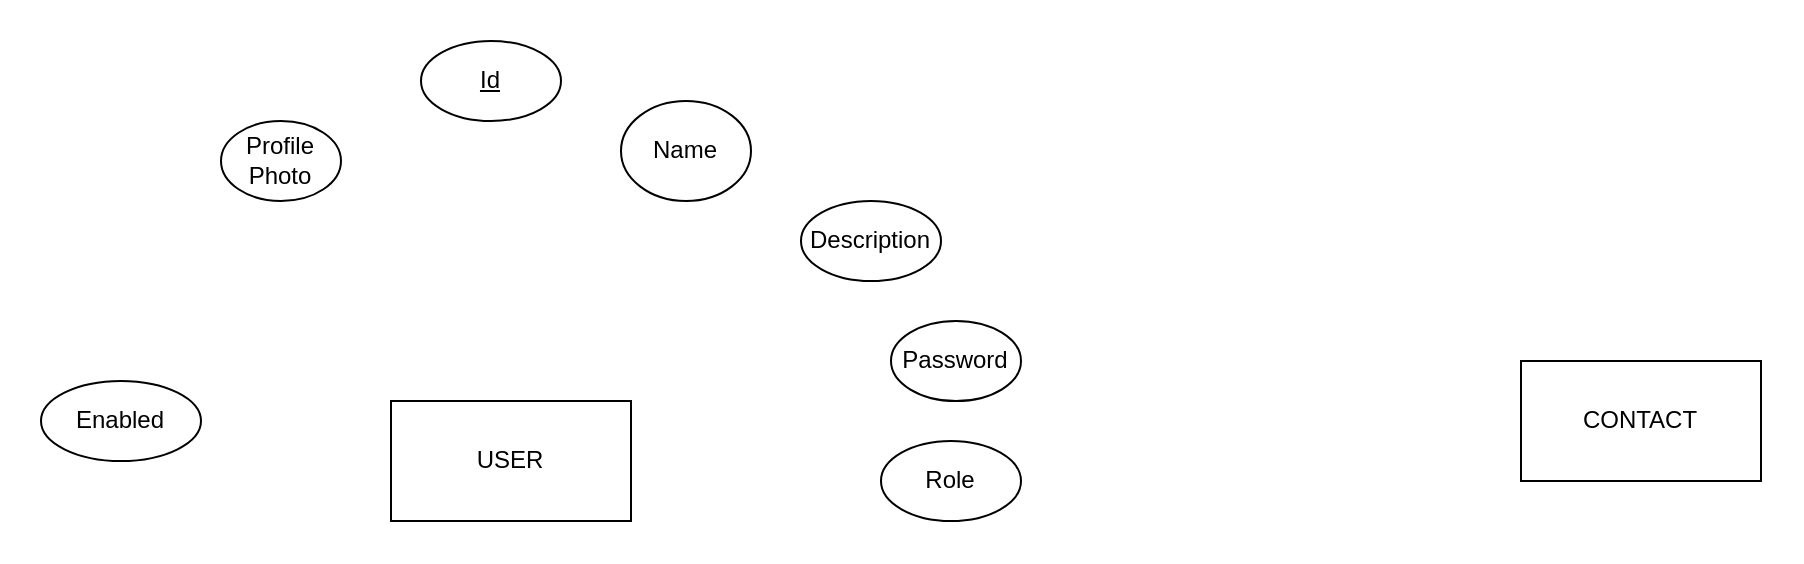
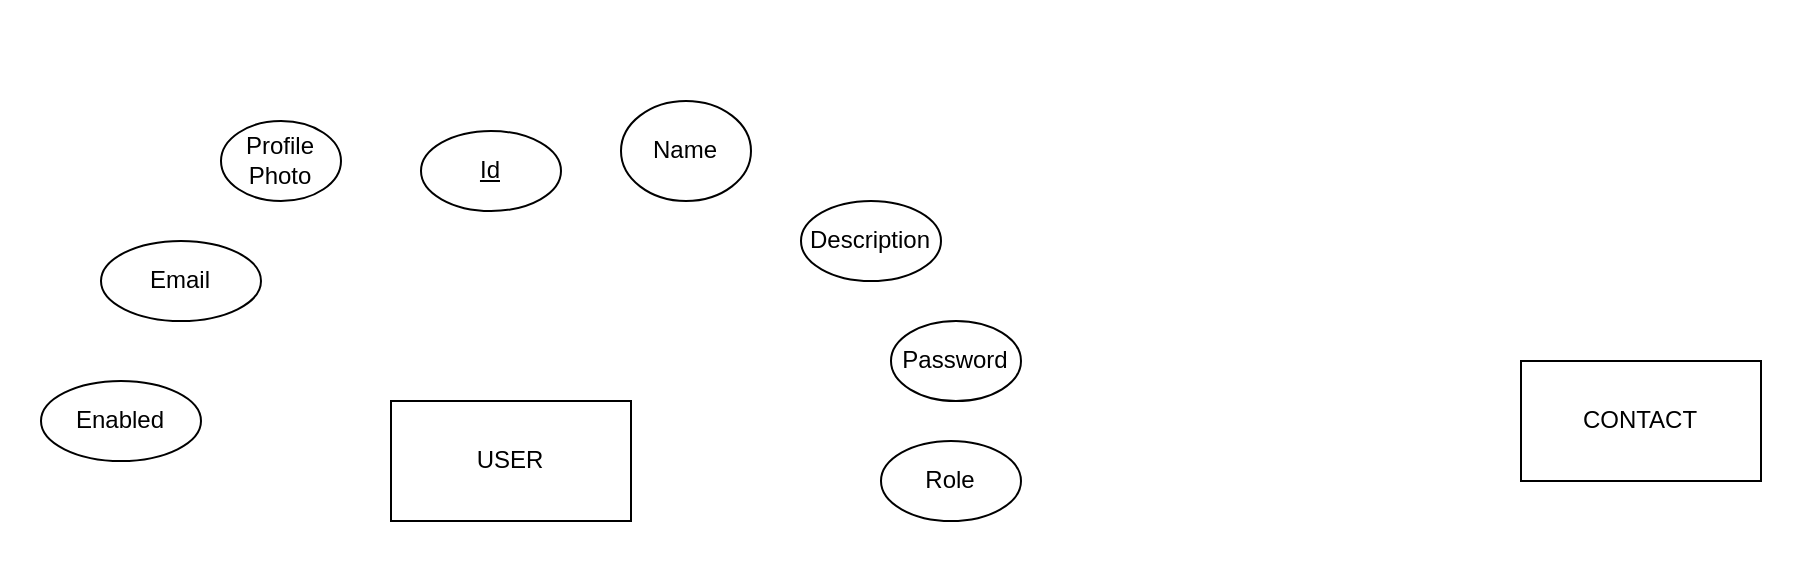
  <mxCell id="0" />
  <mxCell id="1" parent="0" />
  <mxCell id="2" value="USER" style="rounded=0;whiteSpace=wrap;html=1;" vertex="1" parent="1"><mxGeometry x="195" y="200" width="120" height="60" as="geometry" /></mxCell>
  <mxCell id="3" value="CONTACT" style="rounded=0;whiteSpace=wrap;html=1;" vertex="1" parent="1"><mxGeometry x="760" y="180" width="120" height="60" as="geometry" /></mxCell>
- <mxCell id="4" value="&lt;u&gt;Id&lt;/u&gt;" style="ellipse;whiteSpace=wrap;html=1;" vertex="1" parent="1"><mxGeometry x="210" y="20" width="70" height="40" as="geometry" /></mxCell>
+ <mxCell id="4" value="&lt;u&gt;Id&lt;/u&gt;" style="ellipse;whiteSpace=wrap;html=1;" vertex="1" parent="1"><mxGeometry x="210" y="65" width="70" height="40" as="geometry" /></mxCell>
  <mxCell id="5" value="Name" style="ellipse;whiteSpace=wrap;html=1;" vertex="1" parent="1"><mxGeometry x="310" y="50" width="65" height="50" as="geometry" /></mxCell>
  <mxCell id="6" value="Password" style="ellipse;whiteSpace=wrap;html=1;" vertex="1" parent="1"><mxGeometry x="445" y="160" width="65" height="40" as="geometry" /></mxCell>
  <mxCell id="7" value="Profile Photo" style="ellipse;whiteSpace=wrap;html=1;" vertex="1" parent="1"><mxGeometry x="110" y="60" width="60" height="40" as="geometry" /></mxCell>
  <mxCell id="8" value="Description" style="ellipse;whiteSpace=wrap;html=1;" vertex="1" parent="1"><mxGeometry x="400" y="100" width="70" height="40" as="geometry" /></mxCell>
  <mxCell id="9" value="Role" style="ellipse;whiteSpace=wrap;html=1;" vertex="1" parent="1"><mxGeometry x="440" y="220" width="70" height="40" as="geometry" /></mxCell>
+ <mxCell id="10" value="Email" style="ellipse;whiteSpace=wrap;html=1;" vertex="1" parent="1"><mxGeometry x="50" y="120" width="80" height="40" as="geometry" /></mxCell>
  <mxCell id="11" value="Enabled" style="ellipse;whiteSpace=wrap;html=1;" vertex="1" parent="1"><mxGeometry x="20" y="190" width="80" height="40" as="geometry" /></mxCell>
